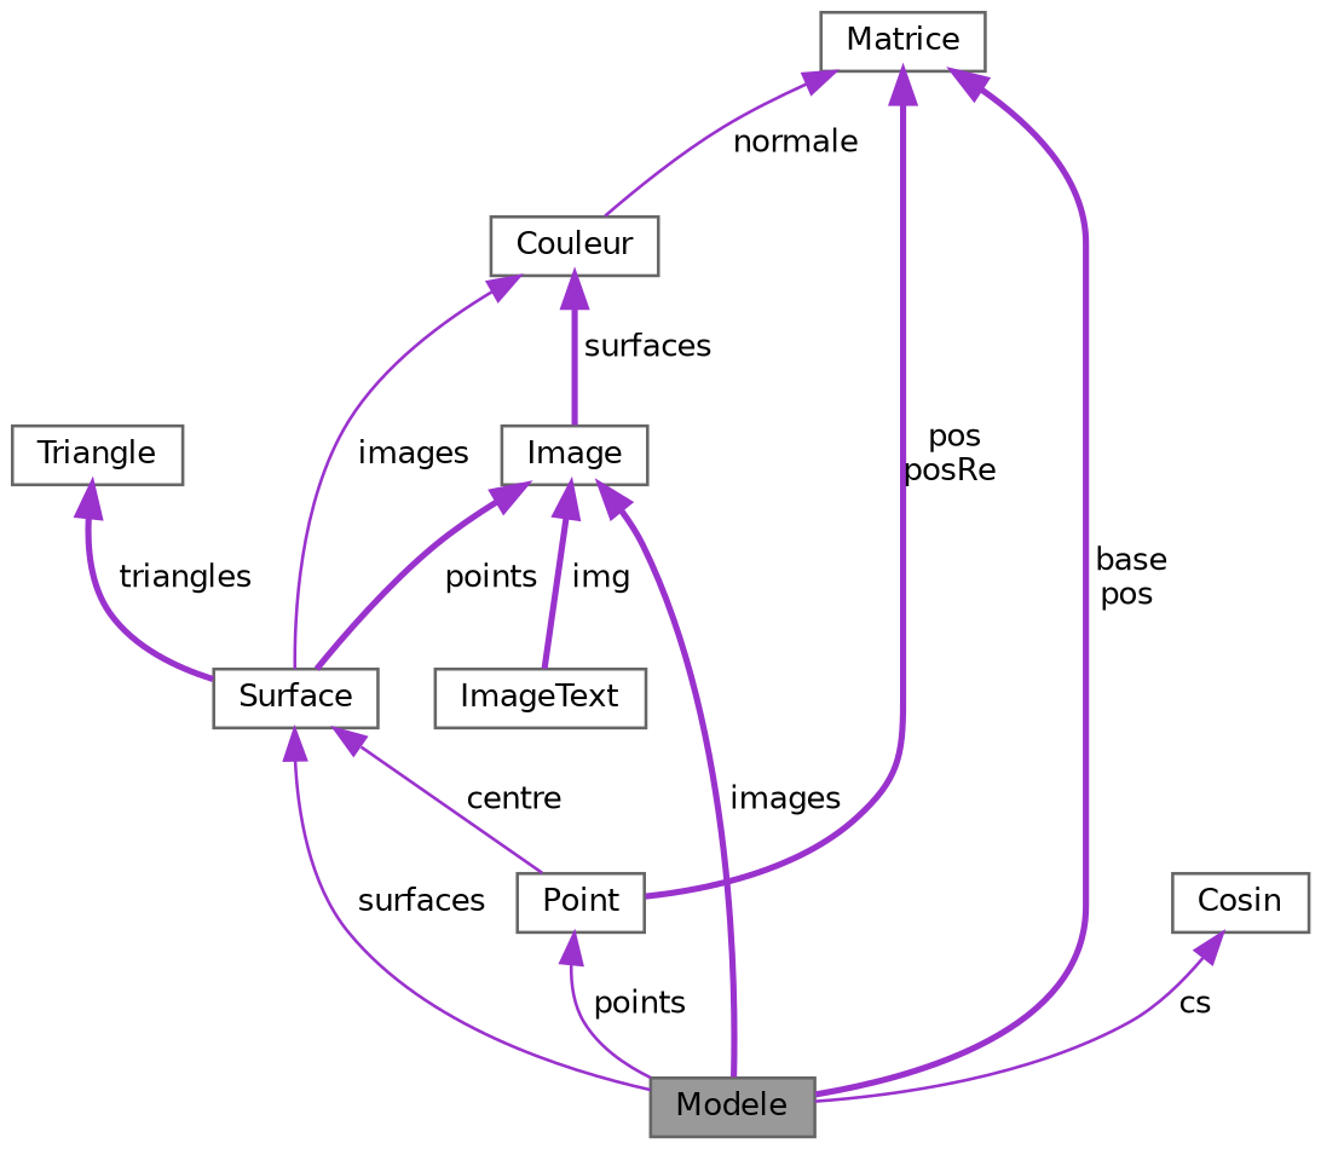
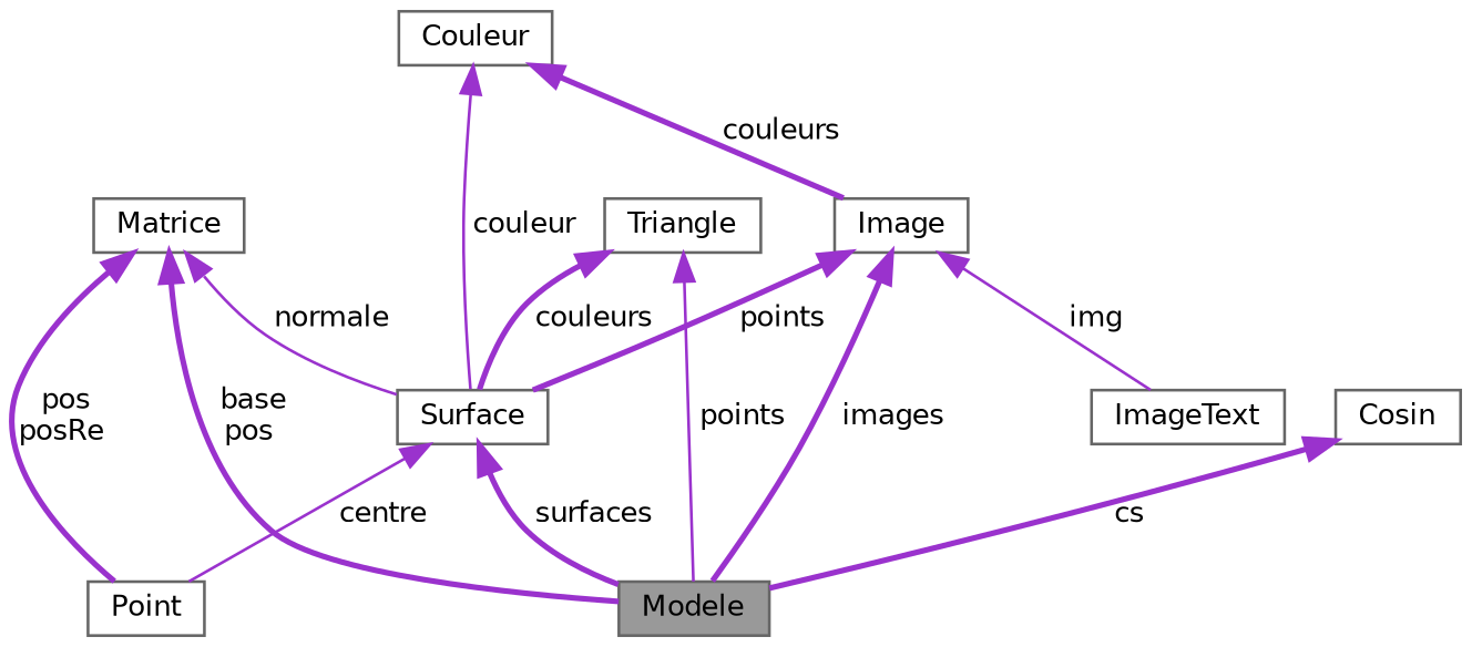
  digraph {
    node [color=gray40 fillcolor=white fontname=Helvetica fontsize=10 shape=box style=filled]
    edge [color=darkorchid3 dir=back fontname=Helvetica fontsize=10 labelfontname=Helvetica labelfontsize=10 style=solid]
    n1 [fillcolor=grey60 fontcolor=black height=0.2 label=Modele width=0.4]
    n2 [height=0.2 label=Surface width=0.4]
    n3 [height=0.2 label=Point width=0.4]
    n4 [height=0.2 label=Couleur width=0.4]
    n5 [height=0.2 label=Image width=0.4]
    n6 [height=0.2 label=ImageText width=0.4]
    n7 [height=0.2 label=Matrice width=0.4]
    n8 [height=0.2 label=Triangle width=0.4]
    n9 [height=0.2 label=Cosin width=0.4]
-   n2 -> n1 [label=" surfaces"]
+   n2 -> n1 [label=" surfaces" style=bold]
    n2 -> n3 [label=" centre"]
-   n3 -> n1 [label=" points"]
-   n4 -> n2 [label=" images"]
-   n4 -> n5 [label=" surfaces" style=bold]
+   n8 -> n1 [label=" points"]
+   n4 -> n2 [label=" couleur"]
+   n4 -> n5 [label=" couleurs" style=bold]
    n5 -> n1 [label=" images" style=bold]
    n5 -> n2 [label=" points" style=bold]
-   n5 -> n6 [label=" img" style=bold]
+   n5 -> n6 [label=" img"]
    n7 -> n1 [label=" base\npos" style=bold]
-   n7 -> n4 [label=" normale"]
+   n7 -> n2 [label=" normale"]
    n7 -> n3 [label=" pos\nposRe" style=bold]
-   n8 -> n2 [label=" triangles" style=bold]
-   n9 -> n1 [label=" cs"]
+   n8 -> n2 [label=" couleurs" style=bold]
+   n9 -> n1 [label=" cs" style=bold]
  }
